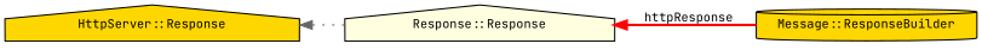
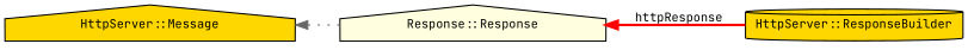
  digraph {
    fontname="JetBrains Mono"
    rankdir=LR
    node [color=black fillcolor=gold fontname="JetBrains Mono" fontsize=10 shape=house style=filled]
    edge [dir=back fontname="JetBrains Mono" fontsize=10 labelfontname=Helvetica labelfontsize=10]
-   n1 [fontcolor=black height=0.2 label="Message::ResponseBuilder" shape=cylinder width=0.4]
+   n1 [fontcolor=black height=0.2 label="HttpServer::ResponseBuilder" shape=cylinder width=0.4]
    n2 [fillcolor=lightyellow height=0.2 label="Response::Response" width=0.4]
-   n3 [height=0.2 label="HttpServer::Response" width=0.4]
+   n3 [height=0.2 label="HttpServer::Message" width=0.4]
    n2 -> n1 [color=red label=" httpResponse" style=bold]
    n3 -> n2 [color=gray40 style=dotted]
  }
